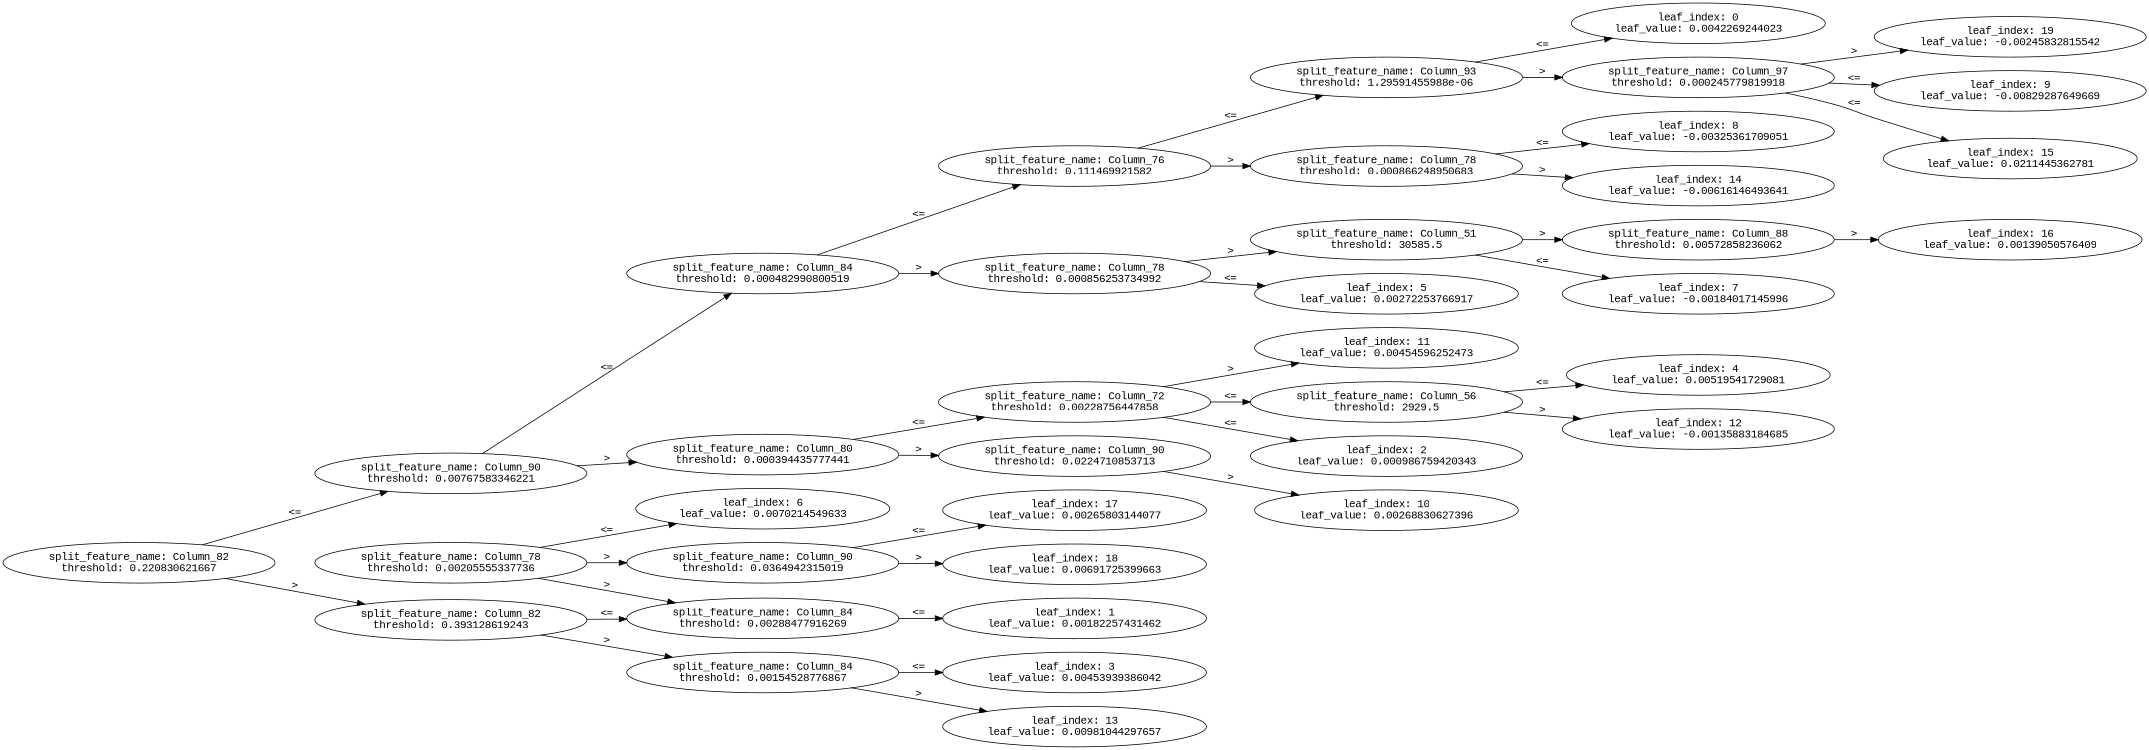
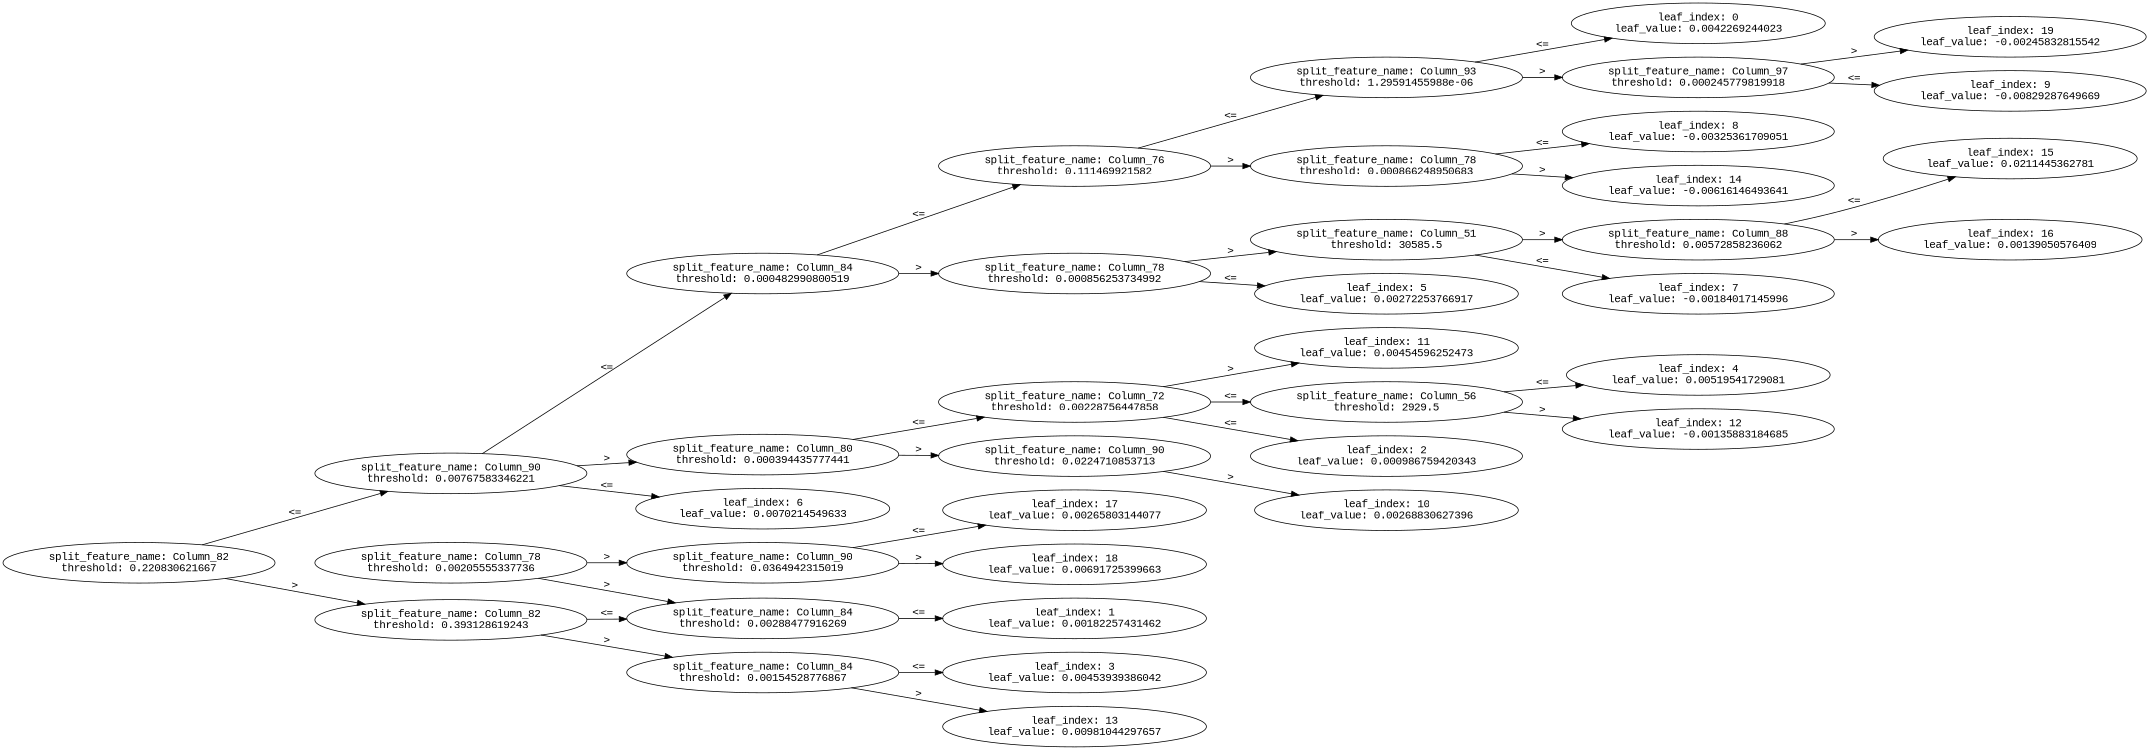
  digraph {
    fontname="Liberation Mono"
    rankdir=LR
    node [fontname="Liberation Mono"]
    edge [fontname="Liberation Mono"]
    n1 [label="split_feature_name: Column_82\nthreshold: 0.220830621667"]
    n2 [label="split_feature_name: Column_90\nthreshold: 0.00767583346221"]
    n3 [label="split_feature_name: Column_82\nthreshold: 0.393128619243"]
    n4 [label="split_feature_name: Column_84\nthreshold: 0.000482990800519"]
    n5 [label="split_feature_name: Column_80\nthreshold: 0.000394435777441"]
    n6 [label="split_feature_name: Column_84\nthreshold: 0.00288477916269"]
    n7 [label="split_feature_name: Column_84\nthreshold: 0.00154528776867"]
    n8 [label="split_feature_name: Column_76\nthreshold: 0.111469921582"]
    n9 [label="split_feature_name: Column_78\nthreshold: 0.000856253734992"]
    n10 [label="split_feature_name: Column_72\nthreshold: 0.00228756447858"]
    n11 [label="split_feature_name: Column_90\nthreshold: 0.0224710853713"]
    n12 [label="split_feature_name: Column_93\nthreshold: 1.29591455988e-06"]
    n13 [label="split_feature_name: Column_78\nthreshold: 0.000866248950683"]
    n14 [label="leaf_index: 5\nleaf_value: 0.00272253766917"]
    n15 [label="split_feature_name: Column_51\nthreshold: 30585.5"]
    n16 [label="leaf_index: 0\nleaf_value: 0.0042269244023"]
    n17 [label="split_feature_name: Column_97\nthreshold: 0.000245779819918"]
    n18 [label="leaf_index: 8\nleaf_value: -0.00325361709051"]
    n19 [label="leaf_index: 14\nleaf_value: -0.00616146493641"]
    n20 [label="leaf_index: 9\nleaf_value: -0.00829287649669"]
    n21 [label="leaf_index: 19\nleaf_value: -0.00245832815542"]
    n22 [label="leaf_index: 7\nleaf_value: -0.00184017145996"]
    n23 [label="split_feature_name: Column_88\nthreshold: 0.00572858236062"]
    n24 [label="leaf_index: 15\nleaf_value: 0.0211445362781"]
    n25 [label="leaf_index: 16\nleaf_value: 0.00139050576409"]
    n26 [label="leaf_index: 2\nleaf_value: 0.000986759420343"]
    n27 [label="leaf_index: 11\nleaf_value: 0.00454596252473"]
    n28 [label="split_feature_name: Column_56\nthreshold: 2929.5"]
    n29 [label="leaf_index: 10\nleaf_value: 0.00268830627396"]
    n30 [label="leaf_index: 4\nleaf_value: 0.00519541729081"]
    n31 [label="leaf_index: 12\nleaf_value: -0.00135883184685"]
    n32 [label="leaf_index: 1\nleaf_value: 0.00182257431462"]
    n33 [label="leaf_index: 3\nleaf_value: 0.00453939386042"]
    n34 [label="leaf_index: 13\nleaf_value: 0.00981044297657"]
    n35 [label="split_feature_name: Column_78\nthreshold: 0.00205555337736"]
    n36 [label="leaf_index: 6\nleaf_value: 0.0070214549633"]
    n37 [label="split_feature_name: Column_90\nthreshold: 0.0364942315019"]
    n38 [label="leaf_index: 17\nleaf_value: 0.00265803144077"]
    n39 [label="leaf_index: 18\nleaf_value: 0.00691725399663"]
    n1 -> n2 [label="<="]
    n1 -> n3 [label=">"]
    n2 -> n4 [label="<="]
    n2 -> n5 [label=">"]
    n3 -> n6 [label="<="]
    n3 -> n7 [label=">"]
    n4 -> n8 [label="<="]
    n4 -> n9 [label=">"]
    n5 -> n10 [label="<="]
    n5 -> n11 [label=">"]
    n6 -> n32 [label="<="]
    n7 -> n33 [label="<="]
    n7 -> n34 [label=">"]
    n8 -> n12 [label="<="]
    n8 -> n13 [label=">"]
    n9 -> n14 [label="<="]
    n9 -> n15 [label=">"]
    n10 -> n26 [label="<="]
    n10 -> n27 [label=">"]
    n10 -> n28 [label="<="]
    n11 -> n29 [label=">"]
    n12 -> n16 [label="<="]
    n12 -> n17 [label=">"]
    n13 -> n18 [label="<="]
    n13 -> n19 [label=">"]
    n15 -> n22 [label="<="]
    n15 -> n23 [label=">"]
    n17 -> n20 [label="<="]
    n17 -> n21 [label=">"]
-   n17 -> n24 [label="<="]
+   n23 -> n24 [label="<="]
    n23 -> n25 [label=">"]
    n28 -> n30 [label="<="]
    n28 -> n31 [label=">"]
    n35 -> n6 [label=">"]
-   n35 -> n36 [label="<="]
+   n2 -> n36 [label="<="]
    n35 -> n37 [label=">"]
    n37 -> n38 [label="<="]
    n37 -> n39 [label=">"]
  }
